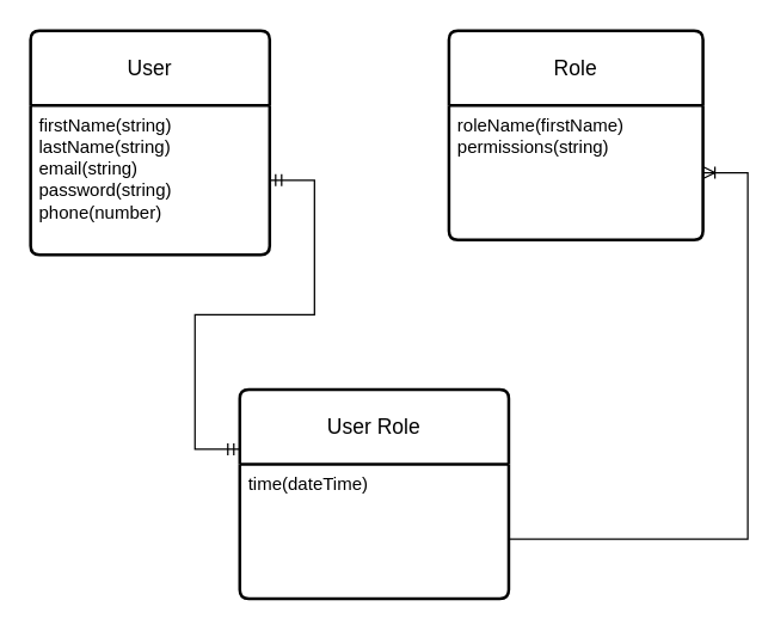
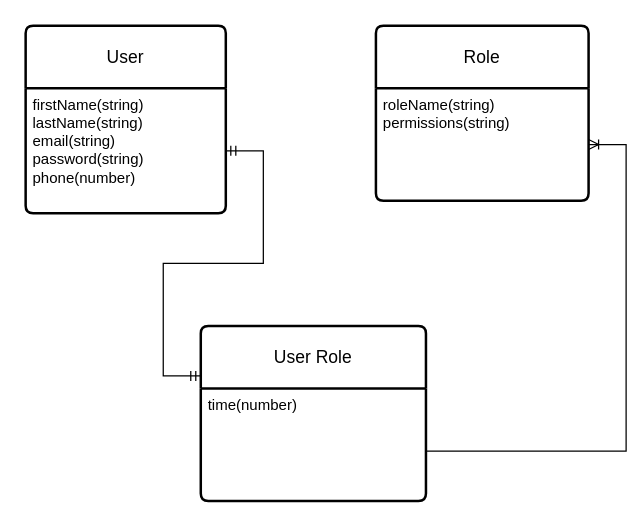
  <mxCell id="0" />
  <mxCell id="1" parent="0" />
  <mxCell id="2" value="User&lt;br&gt;" style="swimlane;childLayout=stackLayout;horizontal=1;startSize=50;horizontalStack=0;rounded=1;fontSize=14;fontStyle=0;strokeWidth=2;resizeParent=0;resizeLast=1;shadow=0;dashed=0;align=center;arcSize=4;whiteSpace=wrap;html=1;" parent="1" vertex="1"><mxGeometry x="20" y="20" width="160" height="150" as="geometry" /></mxCell>
  <mxCell id="3" value="firstName(string)&lt;br&gt;lastName(string)&lt;br&gt;email(string)&lt;br&gt;password(string)&lt;br&gt;phone(number)" style="align=left;strokeColor=none;fillColor=none;spacingLeft=4;fontSize=12;verticalAlign=top;resizable=0;rotatable=0;part=1;html=1;" parent="2" vertex="1"><mxGeometry y="50" width="160" height="100" as="geometry" /></mxCell>
  <mxCell id="4" value="Role" style="swimlane;childLayout=stackLayout;horizontal=1;startSize=50;horizontalStack=0;rounded=1;fontSize=14;fontStyle=0;strokeWidth=2;resizeParent=0;resizeLast=1;shadow=0;dashed=0;align=center;arcSize=4;whiteSpace=wrap;html=1;" parent="1" vertex="1"><mxGeometry x="300" y="20" width="170" height="140" as="geometry" /></mxCell>
- <mxCell id="5" value="roleName(firstName)&lt;br&gt;permissions(string)&lt;br&gt;" style="align=left;strokeColor=none;fillColor=none;spacingLeft=4;fontSize=12;verticalAlign=top;resizable=0;rotatable=0;part=1;html=1;" parent="4" vertex="1"><mxGeometry y="50" width="170" height="90" as="geometry" /></mxCell>
+ <mxCell id="5" value="roleName(string)&lt;br&gt;permissions(string)&lt;br&gt;" style="align=left;strokeColor=none;fillColor=none;spacingLeft=4;fontSize=12;verticalAlign=top;resizable=0;rotatable=0;part=1;html=1;" parent="4" vertex="1"><mxGeometry y="50" width="170" height="90" as="geometry" /></mxCell>
  <mxCell id="6" value="" style="edgeStyle=entityRelationEdgeStyle;fontSize=12;html=1;endArrow=ERmandOne;startArrow=ERmandOne;rounded=0;exitX=1;exitY=0.5;exitDx=0;exitDy=0;" parent="1" source="3" edge="1"><mxGeometry width="100" height="100" relative="1" as="geometry"><mxPoint x="180" y="150" as="sourcePoint" /><mxPoint x="160" y="300" as="targetPoint" /></mxGeometry></mxCell>
  <mxCell id="7" value="User Role" style="swimlane;childLayout=stackLayout;horizontal=1;startSize=50;horizontalStack=0;rounded=1;fontSize=14;fontStyle=0;strokeWidth=2;resizeParent=0;resizeLast=1;shadow=0;dashed=0;align=center;arcSize=4;whiteSpace=wrap;html=1;" vertex="1" parent="1"><mxGeometry x="160" y="260" width="180" height="140" as="geometry" /></mxCell>
- <mxCell id="8" value="time(dateTime)" style="align=left;strokeColor=none;fillColor=none;spacingLeft=4;fontSize=12;verticalAlign=top;resizable=0;rotatable=0;part=1;html=1;" vertex="1" parent="7"><mxGeometry y="50" width="180" height="90" as="geometry" /></mxCell>
+ <mxCell id="8" value="time(number)" style="align=left;strokeColor=none;fillColor=none;spacingLeft=4;fontSize=12;verticalAlign=top;resizable=0;rotatable=0;part=1;html=1;" vertex="1" parent="7"><mxGeometry y="50" width="180" height="90" as="geometry" /></mxCell>
  <mxCell id="9" value="" style="edgeStyle=entityRelationEdgeStyle;fontSize=12;html=1;endArrow=ERoneToMany;rounded=0;" edge="1" parent="1" target="5"><mxGeometry width="100" height="100" relative="1" as="geometry"><mxPoint x="340" y="360" as="sourcePoint" /><mxPoint x="410" y="260" as="targetPoint" /></mxGeometry></mxCell>
